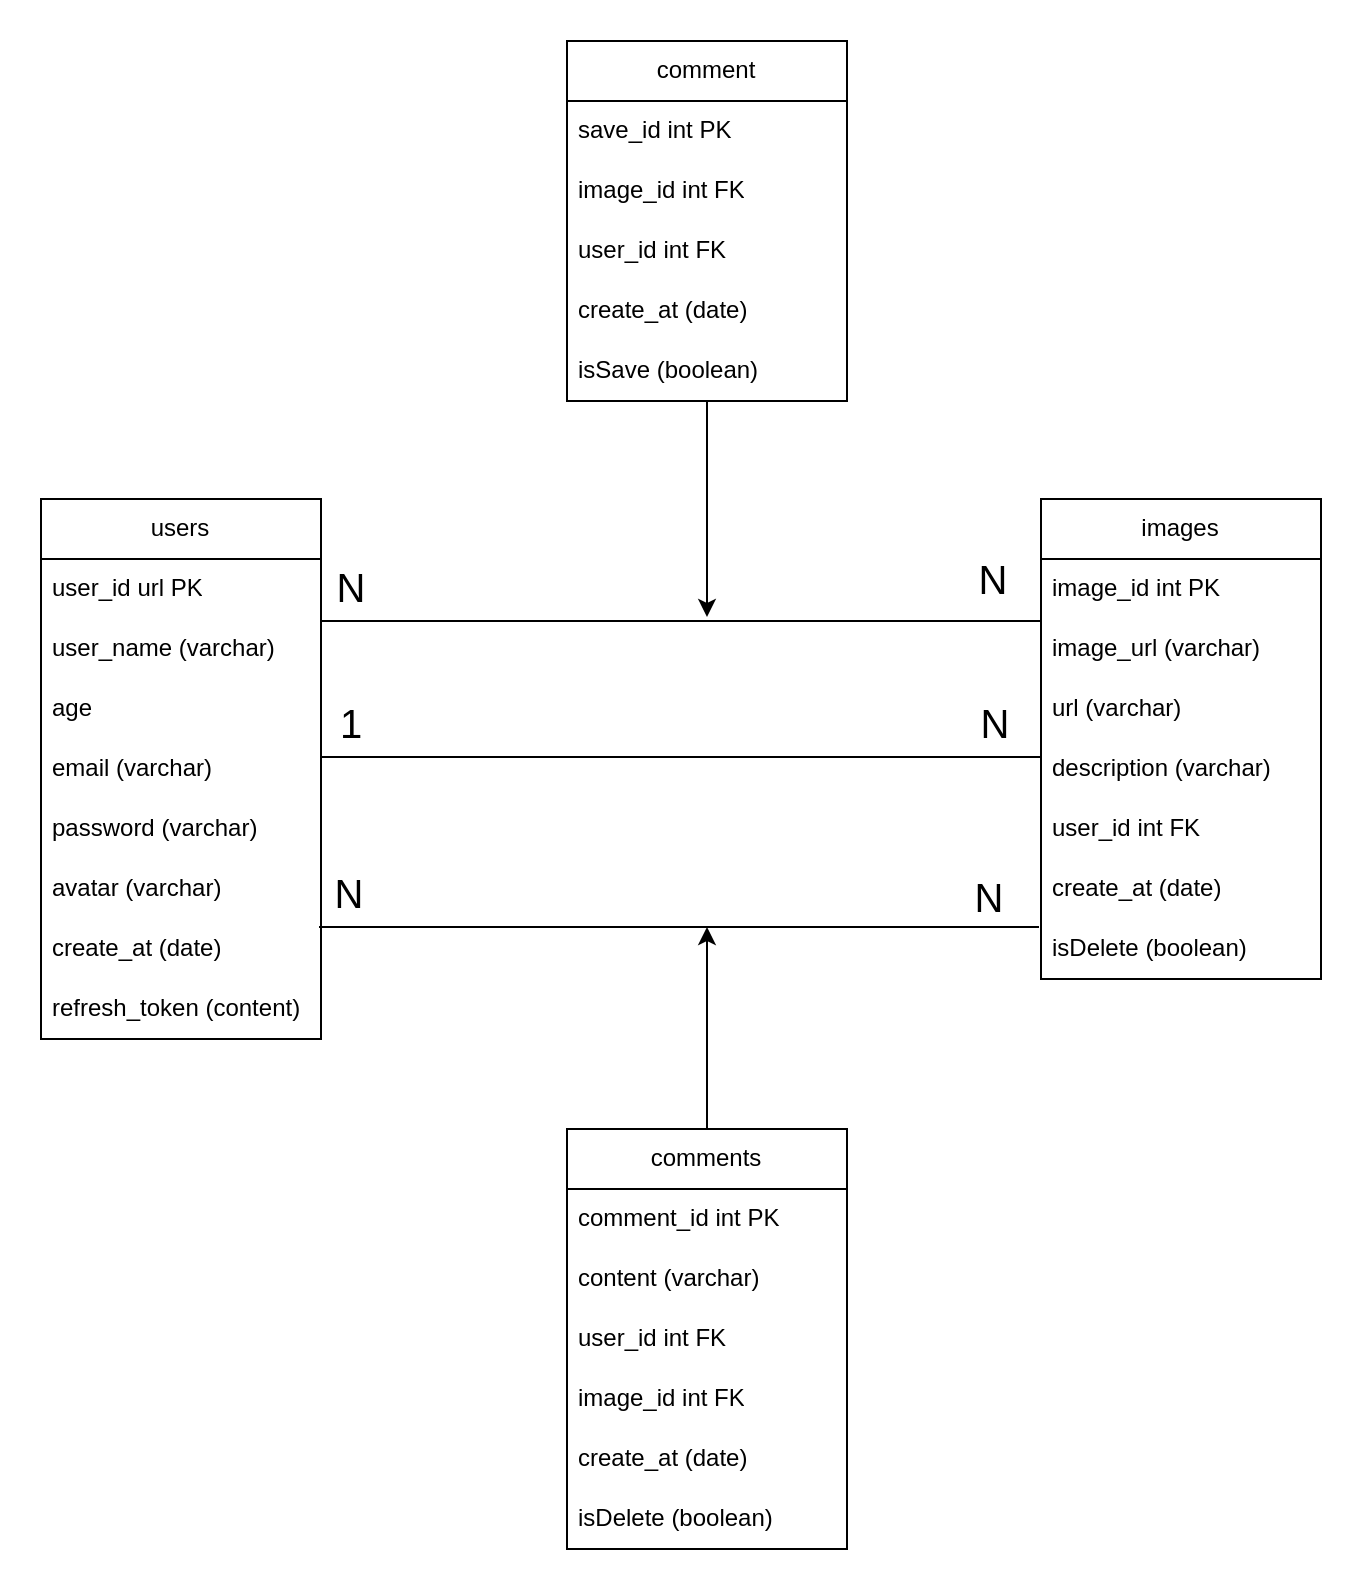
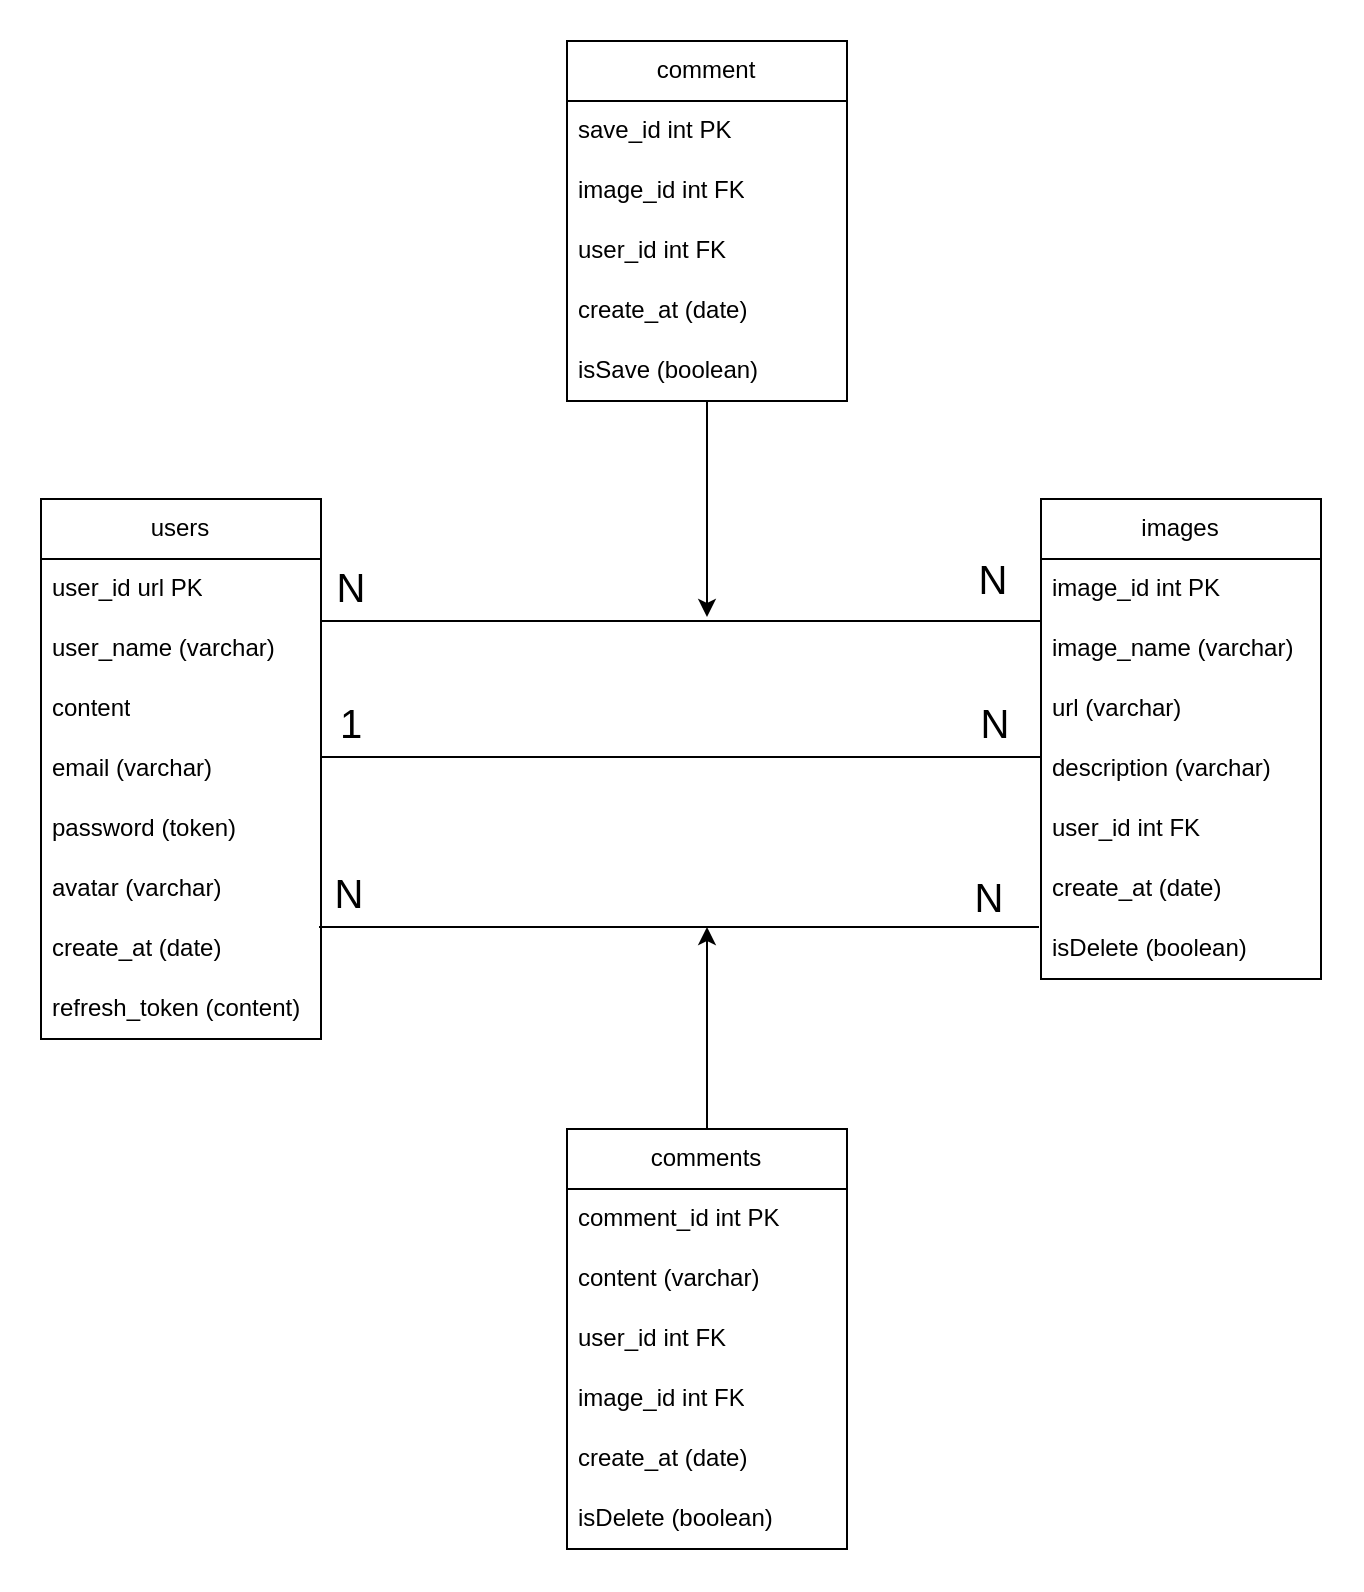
  <mxCell id="0" />
  <mxCell id="1" parent="0" />
  <mxCell id="2" value="users" style="swimlane;fontStyle=0;childLayout=stackLayout;horizontal=1;startSize=30;horizontalStack=0;resizeParent=1;resizeParentMax=0;resizeLast=0;collapsible=1;marginBottom=0;whiteSpace=wrap;html=1;" vertex="1" parent="1"><mxGeometry x="20" y="249" width="140" height="270" as="geometry"><mxRectangle x="110" y="90" width="70" height="30" as="alternateBounds" /></mxGeometry></mxCell>
  <mxCell id="3" value="user_id url PK" style="text;strokeColor=none;fillColor=none;align=left;verticalAlign=middle;spacingLeft=4;spacingRight=4;overflow=hidden;points=[[0,0.5],[1,0.5]];portConstraint=eastwest;rotatable=0;whiteSpace=wrap;html=1;" vertex="1" parent="2"><mxGeometry y="30" width="140" height="30" as="geometry" /></mxCell>
  <mxCell id="4" value="user_name (varchar)" style="text;strokeColor=none;fillColor=none;align=left;verticalAlign=middle;spacingLeft=4;spacingRight=4;overflow=hidden;points=[[0,0.5],[1,0.5]];portConstraint=eastwest;rotatable=0;whiteSpace=wrap;html=1;" vertex="1" parent="2"><mxGeometry y="60" width="140" height="30" as="geometry" /></mxCell>
- <mxCell id="5" value="age" style="text;strokeColor=none;fillColor=none;align=left;verticalAlign=middle;spacingLeft=4;spacingRight=4;overflow=hidden;points=[[0,0.5],[1,0.5]];portConstraint=eastwest;rotatable=0;whiteSpace=wrap;html=1;" vertex="1" parent="2"><mxGeometry y="90" width="140" height="30" as="geometry" /></mxCell>
+ <mxCell id="5" value="content" style="text;strokeColor=none;fillColor=none;align=left;verticalAlign=middle;spacingLeft=4;spacingRight=4;overflow=hidden;points=[[0,0.5],[1,0.5]];portConstraint=eastwest;rotatable=0;whiteSpace=wrap;html=1;" vertex="1" parent="2"><mxGeometry y="90" width="140" height="30" as="geometry" /></mxCell>
  <mxCell id="6" value="email (varchar)" style="text;strokeColor=none;fillColor=none;align=left;verticalAlign=middle;spacingLeft=4;spacingRight=4;overflow=hidden;points=[[0,0.5],[1,0.5]];portConstraint=eastwest;rotatable=0;whiteSpace=wrap;html=1;" vertex="1" parent="2"><mxGeometry y="120" width="140" height="30" as="geometry" /></mxCell>
- <mxCell id="7" value="password (varchar)" style="text;strokeColor=none;fillColor=none;align=left;verticalAlign=middle;spacingLeft=4;spacingRight=4;overflow=hidden;points=[[0,0.5],[1,0.5]];portConstraint=eastwest;rotatable=0;whiteSpace=wrap;html=1;" vertex="1" parent="2"><mxGeometry y="150" width="140" height="30" as="geometry" /></mxCell>
+ <mxCell id="7" value="password (token)" style="text;strokeColor=none;fillColor=none;align=left;verticalAlign=middle;spacingLeft=4;spacingRight=4;overflow=hidden;points=[[0,0.5],[1,0.5]];portConstraint=eastwest;rotatable=0;whiteSpace=wrap;html=1;" vertex="1" parent="2"><mxGeometry y="150" width="140" height="30" as="geometry" /></mxCell>
  <mxCell id="8" value="avatar (varchar)" style="text;strokeColor=none;fillColor=none;align=left;verticalAlign=middle;spacingLeft=4;spacingRight=4;overflow=hidden;points=[[0,0.5],[1,0.5]];portConstraint=eastwest;rotatable=0;whiteSpace=wrap;html=1;" vertex="1" parent="2"><mxGeometry y="180" width="140" height="30" as="geometry" /></mxCell>
  <mxCell id="9" value="create_at (date)" style="text;strokeColor=none;fillColor=none;align=left;verticalAlign=middle;spacingLeft=4;spacingRight=4;overflow=hidden;points=[[0,0.5],[1,0.5]];portConstraint=eastwest;rotatable=0;whiteSpace=wrap;html=1;" vertex="1" parent="2"><mxGeometry y="210" width="140" height="30" as="geometry" /></mxCell>
  <mxCell id="10" value="refresh_token (content)" style="text;strokeColor=none;fillColor=none;align=left;verticalAlign=middle;spacingLeft=4;spacingRight=4;overflow=hidden;points=[[0,0.5],[1,0.5]];portConstraint=eastwest;rotatable=0;whiteSpace=wrap;html=1;" vertex="1" parent="2"><mxGeometry y="240" width="140" height="30" as="geometry" /></mxCell>
  <mxCell id="11" value="images" style="swimlane;fontStyle=0;childLayout=stackLayout;horizontal=1;startSize=30;horizontalStack=0;resizeParent=1;resizeParentMax=0;resizeLast=0;collapsible=1;marginBottom=0;whiteSpace=wrap;html=1;" vertex="1" parent="1"><mxGeometry x="520" y="249" width="140" height="240" as="geometry"><mxRectangle x="110" y="90" width="70" height="30" as="alternateBounds" /></mxGeometry></mxCell>
  <mxCell id="12" value="image_id int PK" style="text;strokeColor=none;fillColor=none;align=left;verticalAlign=middle;spacingLeft=4;spacingRight=4;overflow=hidden;points=[[0,0.5],[1,0.5]];portConstraint=eastwest;rotatable=0;whiteSpace=wrap;html=1;" vertex="1" parent="11"><mxGeometry y="30" width="140" height="30" as="geometry" /></mxCell>
- <mxCell id="13" value="image_url (varchar)" style="text;strokeColor=none;fillColor=none;align=left;verticalAlign=middle;spacingLeft=4;spacingRight=4;overflow=hidden;points=[[0,0.5],[1,0.5]];portConstraint=eastwest;rotatable=0;whiteSpace=wrap;html=1;" vertex="1" parent="11"><mxGeometry y="60" width="140" height="30" as="geometry" /></mxCell>
+ <mxCell id="13" value="image_name (varchar)" style="text;strokeColor=none;fillColor=none;align=left;verticalAlign=middle;spacingLeft=4;spacingRight=4;overflow=hidden;points=[[0,0.5],[1,0.5]];portConstraint=eastwest;rotatable=0;whiteSpace=wrap;html=1;" vertex="1" parent="11"><mxGeometry y="60" width="140" height="30" as="geometry" /></mxCell>
  <mxCell id="14" value="url (varchar)" style="text;strokeColor=none;fillColor=none;align=left;verticalAlign=middle;spacingLeft=4;spacingRight=4;overflow=hidden;points=[[0,0.5],[1,0.5]];portConstraint=eastwest;rotatable=0;whiteSpace=wrap;html=1;" vertex="1" parent="11"><mxGeometry y="90" width="140" height="30" as="geometry" /></mxCell>
  <mxCell id="15" value="description (varchar)" style="text;strokeColor=none;fillColor=none;align=left;verticalAlign=middle;spacingLeft=4;spacingRight=4;overflow=hidden;points=[[0,0.5],[1,0.5]];portConstraint=eastwest;rotatable=0;whiteSpace=wrap;html=1;" vertex="1" parent="11"><mxGeometry y="120" width="140" height="30" as="geometry" /></mxCell>
  <mxCell id="16" value="user_id int FK" style="text;strokeColor=none;fillColor=none;align=left;verticalAlign=middle;spacingLeft=4;spacingRight=4;overflow=hidden;points=[[0,0.5],[1,0.5]];portConstraint=eastwest;rotatable=0;whiteSpace=wrap;html=1;" vertex="1" parent="11"><mxGeometry y="150" width="140" height="30" as="geometry" /></mxCell>
  <mxCell id="17" value="create_at (date)" style="text;strokeColor=none;fillColor=none;align=left;verticalAlign=middle;spacingLeft=4;spacingRight=4;overflow=hidden;points=[[0,0.5],[1,0.5]];portConstraint=eastwest;rotatable=0;whiteSpace=wrap;html=1;" vertex="1" parent="11"><mxGeometry y="180" width="140" height="30" as="geometry" /></mxCell>
  <mxCell id="18" value="isDelete (boolean)" style="text;strokeColor=none;fillColor=none;align=left;verticalAlign=middle;spacingLeft=4;spacingRight=4;overflow=hidden;points=[[0,0.5],[1,0.5]];portConstraint=eastwest;rotatable=0;whiteSpace=wrap;html=1;" vertex="1" parent="11"><mxGeometry y="210" width="140" height="30" as="geometry" /></mxCell>
  <mxCell id="19" style="edgeStyle=orthogonalEdgeStyle;rounded=0;orthogonalLoop=1;jettySize=auto;html=1;" edge="1" parent="1" source="20"><mxGeometry relative="1" as="geometry"><mxPoint x="353" y="308" as="targetPoint" /></mxGeometry></mxCell>
  <mxCell id="20" value="comment" style="swimlane;fontStyle=0;childLayout=stackLayout;horizontal=1;startSize=30;horizontalStack=0;resizeParent=1;resizeParentMax=0;resizeLast=0;collapsible=1;marginBottom=0;whiteSpace=wrap;html=1;" vertex="1" parent="1"><mxGeometry x="283" y="20" width="140" height="180" as="geometry"><mxRectangle x="110" y="90" width="70" height="30" as="alternateBounds" /></mxGeometry></mxCell>
  <mxCell id="21" value="save_id int PK" style="text;strokeColor=none;fillColor=none;align=left;verticalAlign=middle;spacingLeft=4;spacingRight=4;overflow=hidden;points=[[0,0.5],[1,0.5]];portConstraint=eastwest;rotatable=0;whiteSpace=wrap;html=1;" vertex="1" parent="20"><mxGeometry y="30" width="140" height="30" as="geometry" /></mxCell>
  <mxCell id="22" value="image_id int FK" style="text;strokeColor=none;fillColor=none;align=left;verticalAlign=middle;spacingLeft=4;spacingRight=4;overflow=hidden;points=[[0,0.5],[1,0.5]];portConstraint=eastwest;rotatable=0;whiteSpace=wrap;html=1;" vertex="1" parent="20"><mxGeometry y="60" width="140" height="30" as="geometry" /></mxCell>
  <mxCell id="23" value="user_id int FK" style="text;strokeColor=none;fillColor=none;align=left;verticalAlign=middle;spacingLeft=4;spacingRight=4;overflow=hidden;points=[[0,0.5],[1,0.5]];portConstraint=eastwest;rotatable=0;whiteSpace=wrap;html=1;" vertex="1" parent="20"><mxGeometry y="90" width="140" height="30" as="geometry" /></mxCell>
  <mxCell id="24" value="create_at (date)" style="text;strokeColor=none;fillColor=none;align=left;verticalAlign=middle;spacingLeft=4;spacingRight=4;overflow=hidden;points=[[0,0.5],[1,0.5]];portConstraint=eastwest;rotatable=0;whiteSpace=wrap;html=1;" vertex="1" parent="20"><mxGeometry y="120" width="140" height="30" as="geometry" /></mxCell>
  <mxCell id="25" value="isSave (boolean)" style="text;strokeColor=none;fillColor=none;align=left;verticalAlign=middle;spacingLeft=4;spacingRight=4;overflow=hidden;points=[[0,0.5],[1,0.5]];portConstraint=eastwest;rotatable=0;whiteSpace=wrap;html=1;" vertex="1" parent="20"><mxGeometry y="150" width="140" height="30" as="geometry" /></mxCell>
  <mxCell id="26" style="edgeStyle=orthogonalEdgeStyle;rounded=0;orthogonalLoop=1;jettySize=auto;html=1;exitX=0.5;exitY=0;exitDx=0;exitDy=0;" edge="1" parent="1" source="27"><mxGeometry relative="1" as="geometry"><mxPoint x="353" y="463" as="targetPoint" /><mxPoint x="353" y="559" as="sourcePoint" /></mxGeometry></mxCell>
  <mxCell id="27" value="comments" style="swimlane;fontStyle=0;childLayout=stackLayout;horizontal=1;startSize=30;horizontalStack=0;resizeParent=1;resizeParentMax=0;resizeLast=0;collapsible=1;marginBottom=0;whiteSpace=wrap;html=1;" vertex="1" parent="1"><mxGeometry x="283" y="564" width="140" height="210" as="geometry"><mxRectangle x="110" y="90" width="70" height="30" as="alternateBounds" /></mxGeometry></mxCell>
  <mxCell id="28" value="comment_id int PK" style="text;strokeColor=none;fillColor=none;align=left;verticalAlign=middle;spacingLeft=4;spacingRight=4;overflow=hidden;points=[[0,0.5],[1,0.5]];portConstraint=eastwest;rotatable=0;whiteSpace=wrap;html=1;" vertex="1" parent="27"><mxGeometry y="30" width="140" height="30" as="geometry" /></mxCell>
  <mxCell id="29" value="content (varchar)" style="text;strokeColor=none;fillColor=none;align=left;verticalAlign=middle;spacingLeft=4;spacingRight=4;overflow=hidden;points=[[0,0.5],[1,0.5]];portConstraint=eastwest;rotatable=0;whiteSpace=wrap;html=1;" vertex="1" parent="27"><mxGeometry y="60" width="140" height="30" as="geometry" /></mxCell>
  <mxCell id="30" value="user_id int FK" style="text;strokeColor=none;fillColor=none;align=left;verticalAlign=middle;spacingLeft=4;spacingRight=4;overflow=hidden;points=[[0,0.5],[1,0.5]];portConstraint=eastwest;rotatable=0;whiteSpace=wrap;html=1;" vertex="1" parent="27"><mxGeometry y="90" width="140" height="30" as="geometry" /></mxCell>
  <mxCell id="31" value="image_id int FK" style="text;strokeColor=none;fillColor=none;align=left;verticalAlign=middle;spacingLeft=4;spacingRight=4;overflow=hidden;points=[[0,0.5],[1,0.5]];portConstraint=eastwest;rotatable=0;whiteSpace=wrap;html=1;" vertex="1" parent="27"><mxGeometry y="120" width="140" height="30" as="geometry" /></mxCell>
  <mxCell id="32" value="create_at (date)" style="text;strokeColor=none;fillColor=none;align=left;verticalAlign=middle;spacingLeft=4;spacingRight=4;overflow=hidden;points=[[0,0.5],[1,0.5]];portConstraint=eastwest;rotatable=0;whiteSpace=wrap;html=1;" vertex="1" parent="27"><mxGeometry y="150" width="140" height="30" as="geometry" /></mxCell>
  <mxCell id="33" value="isDelete (boolean)" style="text;strokeColor=none;fillColor=none;align=left;verticalAlign=middle;spacingLeft=4;spacingRight=4;overflow=hidden;points=[[0,0.5],[1,0.5]];portConstraint=eastwest;rotatable=0;whiteSpace=wrap;html=1;" vertex="1" parent="27"><mxGeometry y="180" width="140" height="30" as="geometry" /></mxCell>
  <mxCell id="34" value="" style="endArrow=none;html=1;rounded=0;exitX=1;exitY=0.5;exitDx=0;exitDy=0;entryX=0;entryY=0.5;entryDx=0;entryDy=0;" edge="1" parent="1"><mxGeometry width="50" height="50" relative="1" as="geometry"><mxPoint x="160" y="378" as="sourcePoint" /><mxPoint x="520" y="378" as="targetPoint" /></mxGeometry></mxCell>
  <mxCell id="35" value="1" style="edgeLabel;html=1;align=center;verticalAlign=middle;resizable=0;points=[];fontSize=20;" vertex="1" connectable="0" parent="34"><mxGeometry x="-0.922" y="18" relative="1" as="geometry"><mxPoint as="offset" /></mxGeometry></mxCell>
  <mxCell id="36" value="N" style="edgeLabel;html=1;align=center;verticalAlign=middle;resizable=0;points=[];fontSize=20;" vertex="1" connectable="0" parent="34"><mxGeometry x="0.864" y="18" relative="1" as="geometry"><mxPoint as="offset" /></mxGeometry></mxCell>
  <mxCell id="37" value="" style="endArrow=none;html=1;rounded=0;exitX=1;exitY=0.5;exitDx=0;exitDy=0;entryX=0;entryY=0.5;entryDx=0;entryDy=0;" edge="1" parent="1"><mxGeometry width="50" height="50" relative="1" as="geometry"><mxPoint x="160" y="310" as="sourcePoint" /><mxPoint x="520" y="310" as="targetPoint" /></mxGeometry></mxCell>
  <mxCell id="38" value="N" style="edgeLabel;html=1;align=center;verticalAlign=middle;resizable=0;points=[];fontSize=20;" vertex="1" connectable="0" parent="37"><mxGeometry x="-0.922" y="18" relative="1" as="geometry"><mxPoint as="offset" /></mxGeometry></mxCell>
  <mxCell id="39" value="" style="endArrow=none;html=1;rounded=0;exitX=1;exitY=0.5;exitDx=0;exitDy=0;entryX=0;entryY=0.5;entryDx=0;entryDy=0;" edge="1" parent="1"><mxGeometry width="50" height="50" relative="1" as="geometry"><mxPoint x="159" y="463" as="sourcePoint" /><mxPoint x="519" y="463" as="targetPoint" /></mxGeometry></mxCell>
  <mxCell id="40" value="N" style="edgeLabel;html=1;align=center;verticalAlign=middle;resizable=0;points=[];fontSize=20;" vertex="1" connectable="0" parent="39"><mxGeometry x="-0.922" y="18" relative="1" as="geometry"><mxPoint as="offset" /></mxGeometry></mxCell>
  <mxCell id="41" value="N" style="text;html=1;align=center;verticalAlign=middle;resizable=0;points=[];autosize=1;strokeColor=none;fillColor=none;fontSize=20;" vertex="1" parent="1"><mxGeometry x="480" y="265" width="32" height="48" as="geometry" /></mxCell>
  <mxCell id="42" value="N" style="text;html=1;align=center;verticalAlign=middle;resizable=0;points=[];autosize=1;strokeColor=none;fillColor=none;fontSize=20;" vertex="1" parent="1"><mxGeometry x="478" y="424" width="32" height="48" as="geometry" /></mxCell>
